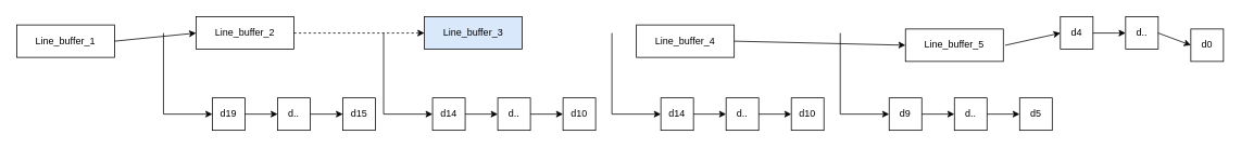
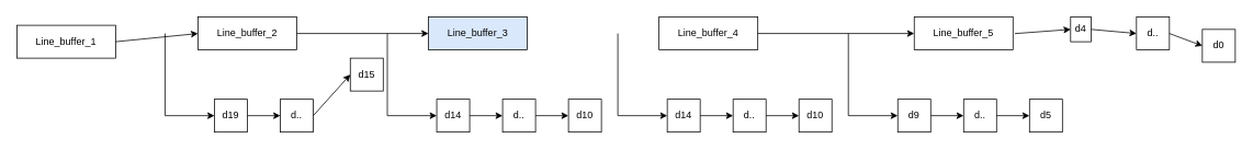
  <mxCell id="0" />
  <mxCell id="1" parent="0" />
  <mxCell id="2" value="Line_buffer_1" style="rounded=0;whiteSpace=wrap;html=1;" parent="1" vertex="1"><mxGeometry x="20" y="30" width="120" height="40" as="geometry" /></mxCell>
  <mxCell id="3" value="Line_buffer_2" style="rounded=0;whiteSpace=wrap;html=1;" parent="1" vertex="1"><mxGeometry x="240" y="20" width="120" height="40" as="geometry" /></mxCell>
  <mxCell id="4" value="" style="endArrow=classic;html=1;rounded=0;exitX=1;exitY=0.5;exitDx=0;exitDy=0;entryX=0;entryY=0.5;entryDx=0;entryDy=0;" parent="1" source="2" target="3" edge="1"><mxGeometry width="50" height="50" relative="1" as="geometry"><mxPoint x="150" y="110" as="sourcePoint" /><mxPoint x="200" y="60" as="targetPoint" /></mxGeometry></mxCell>
  <mxCell id="5" value="" style="endArrow=classic;html=1;rounded=0;" parent="1" edge="1"><mxGeometry width="50" height="50" relative="1" as="geometry"><mxPoint x="200" y="40" as="sourcePoint" /><mxPoint x="260" y="140" as="targetPoint" /><Array as="points"><mxPoint x="200" y="140" /></Array></mxGeometry></mxCell>
- <mxCell id="6" value="" style="endArrow=classic;html=1;rounded=0;exitX=1;exitY=0.5;exitDx=0;exitDy=0;entryX=0;entryY=0.5;entryDx=0;entryDy=0;dashed=1;" parent="1" source="3" edge="1" target="7"><mxGeometry width="50" height="50" relative="1" as="geometry"><mxPoint x="340" y="39.66" as="sourcePoint" /><mxPoint x="420" y="39.66" as="targetPoint" /></mxGeometry></mxCell>
+ <mxCell id="6" value="" style="endArrow=classic;html=1;rounded=0;exitX=1;exitY=0.5;exitDx=0;exitDy=0;entryX=0;entryY=0.5;entryDx=0;entryDy=0;" parent="1" source="3" edge="1" target="7"><mxGeometry width="50" height="50" relative="1" as="geometry"><mxPoint x="340" y="39.66" as="sourcePoint" /><mxPoint x="420" y="39.66" as="targetPoint" /></mxGeometry></mxCell>
  <mxCell id="7" value="Line_buffer_3" style="rounded=0;whiteSpace=wrap;html=1;fillColor=#dae8fc;" parent="1" vertex="1"><mxGeometry x="520" y="20" width="120" height="40" as="geometry" /></mxCell>
  <mxCell id="8" value="d19" style="rounded=0;whiteSpace=wrap;html=1;" parent="1" vertex="1"><mxGeometry x="260" y="120" width="40" height="40" as="geometry" /></mxCell>
  <mxCell id="9" value="" style="endArrow=classic;html=1;rounded=0;exitX=1;exitY=0.5;exitDx=0;exitDy=0;" parent="1" source="8" edge="1"><mxGeometry width="50" height="50" relative="1" as="geometry"><mxPoint x="320" y="140" as="sourcePoint" /><mxPoint x="340" y="140" as="targetPoint" /></mxGeometry></mxCell>
  <mxCell id="10" value="d.." style="rounded=0;whiteSpace=wrap;html=1;" parent="1" vertex="1"><mxGeometry x="340" y="120" width="40" height="40" as="geometry" /></mxCell>
- <mxCell id="11" value="d15" style="rounded=0;whiteSpace=wrap;html=1;" parent="1" vertex="1"><mxGeometry x="420" y="120" width="40" height="40" as="geometry" /></mxCell>
+ <mxCell id="11" value="d15" style="rounded=0;whiteSpace=wrap;html=1;" parent="1" vertex="1"><mxGeometry x="425" y="70" width="40" height="40" as="geometry" /></mxCell>
  <mxCell id="12" value="" style="endArrow=classic;html=1;rounded=0;exitX=1;exitY=0.5;exitDx=0;exitDy=0;entryX=0;entryY=0.5;entryDx=0;entryDy=0;" parent="1" source="10" target="11" edge="1"><mxGeometry width="50" height="50" relative="1" as="geometry"><mxPoint x="410" y="120" as="sourcePoint" /><mxPoint x="460" y="70" as="targetPoint" /></mxGeometry></mxCell>
- <mxCell id="13" value="Line_buffer_4" style="rounded=0;whiteSpace=wrap;html=1;" vertex="1" parent="1"><mxGeometry x="780" y="30" width="120" height="40" as="geometry" /></mxCell>
- <mxCell id="14" value="Line_buffer_5" style="rounded=0;whiteSpace=wrap;html=1;" vertex="1" parent="1"><mxGeometry x="1110" y="35" width="120" height="40" as="geometry" /></mxCell>
+ <mxCell id="13" value="Line_buffer_4" style="rounded=0;whiteSpace=wrap;html=1;" vertex="1" parent="1"><mxGeometry x="800" y="20" width="120" height="40" as="geometry" /></mxCell>
+ <mxCell id="14" value="Line_buffer_5" style="rounded=0;whiteSpace=wrap;html=1;" vertex="1" parent="1"><mxGeometry x="1110" y="20" width="120" height="40" as="geometry" /></mxCell>
  <mxCell id="15" value="" style="endArrow=classic;html=1;rounded=0;entryX=0;entryY=0.5;entryDx=0;entryDy=0;exitX=1;exitY=0.5;exitDx=0;exitDy=0;" edge="1" parent="1" source="13" target="14"><mxGeometry width="50" height="50" relative="1" as="geometry"><mxPoint x="700" y="140" as="sourcePoint" /><mxPoint x="750" y="90" as="targetPoint" /></mxGeometry></mxCell>
  <mxCell id="16" value="" style="endArrow=classic;html=1;rounded=0;" edge="1" parent="1"><mxGeometry width="50" height="50" relative="1" as="geometry"><mxPoint x="470" y="40" as="sourcePoint" /><mxPoint x="530" y="140" as="targetPoint" /><Array as="points"><mxPoint x="470" y="140" /></Array></mxGeometry></mxCell>
  <mxCell id="17" value="d14" style="rounded=0;whiteSpace=wrap;html=1;" vertex="1" parent="1"><mxGeometry x="530" y="120" width="40" height="40" as="geometry" /></mxCell>
  <mxCell id="18" value="" style="endArrow=classic;html=1;rounded=0;exitX=1;exitY=0.5;exitDx=0;exitDy=0;" edge="1" parent="1" source="17"><mxGeometry width="50" height="50" relative="1" as="geometry"><mxPoint x="590" y="140" as="sourcePoint" /><mxPoint x="610" y="140" as="targetPoint" /></mxGeometry></mxCell>
  <mxCell id="19" value="d.." style="rounded=0;whiteSpace=wrap;html=1;" vertex="1" parent="1"><mxGeometry x="610" y="120" width="40" height="40" as="geometry" /></mxCell>
  <mxCell id="20" value="d10" style="rounded=0;whiteSpace=wrap;html=1;" vertex="1" parent="1"><mxGeometry x="690" y="120" width="40" height="40" as="geometry" /></mxCell>
  <mxCell id="21" value="" style="endArrow=classic;html=1;rounded=0;exitX=1;exitY=0.5;exitDx=0;exitDy=0;entryX=0;entryY=0.5;entryDx=0;entryDy=0;" edge="1" parent="1" source="19" target="20"><mxGeometry width="50" height="50" relative="1" as="geometry"><mxPoint x="680" y="120" as="sourcePoint" /><mxPoint x="730" y="70" as="targetPoint" /></mxGeometry></mxCell>
  <mxCell id="22" value="" style="endArrow=classic;html=1;rounded=0;" edge="1" parent="1"><mxGeometry width="50" height="50" relative="1" as="geometry"><mxPoint x="750" y="40" as="sourcePoint" /><mxPoint x="810" y="140" as="targetPoint" /><Array as="points"><mxPoint x="750" y="140" /></Array></mxGeometry></mxCell>
  <mxCell id="23" value="d14" style="rounded=0;whiteSpace=wrap;html=1;" vertex="1" parent="1"><mxGeometry x="810" y="120" width="40" height="40" as="geometry" /></mxCell>
  <mxCell id="24" value="" style="endArrow=classic;html=1;rounded=0;exitX=1;exitY=0.5;exitDx=0;exitDy=0;" edge="1" parent="1" source="23"><mxGeometry width="50" height="50" relative="1" as="geometry"><mxPoint x="870" y="140" as="sourcePoint" /><mxPoint x="890" y="140" as="targetPoint" /></mxGeometry></mxCell>
  <mxCell id="25" value="d.." style="rounded=0;whiteSpace=wrap;html=1;" vertex="1" parent="1"><mxGeometry x="890" y="120" width="40" height="40" as="geometry" /></mxCell>
  <mxCell id="26" value="d10" style="rounded=0;whiteSpace=wrap;html=1;" vertex="1" parent="1"><mxGeometry x="970" y="120" width="40" height="40" as="geometry" /></mxCell>
  <mxCell id="27" value="" style="endArrow=classic;html=1;rounded=0;exitX=1;exitY=0.5;exitDx=0;exitDy=0;entryX=0;entryY=0.5;entryDx=0;entryDy=0;" edge="1" parent="1" source="25" target="26"><mxGeometry width="50" height="50" relative="1" as="geometry"><mxPoint x="960" y="120" as="sourcePoint" /><mxPoint x="1010" y="70" as="targetPoint" /></mxGeometry></mxCell>
  <mxCell id="28" value="" style="endArrow=classic;html=1;rounded=0;" edge="1" parent="1"><mxGeometry width="50" height="50" relative="1" as="geometry"><mxPoint x="1030" y="40" as="sourcePoint" /><mxPoint x="1090" y="140" as="targetPoint" /><Array as="points"><mxPoint x="1030" y="140" /></Array></mxGeometry></mxCell>
  <mxCell id="29" value="d9" style="rounded=0;whiteSpace=wrap;html=1;" vertex="1" parent="1"><mxGeometry x="1090" y="120" width="40" height="40" as="geometry" /></mxCell>
  <mxCell id="30" value="" style="endArrow=classic;html=1;rounded=0;exitX=1;exitY=0.5;exitDx=0;exitDy=0;" edge="1" parent="1" source="29"><mxGeometry width="50" height="50" relative="1" as="geometry"><mxPoint x="1150" y="140" as="sourcePoint" /><mxPoint x="1170" y="140" as="targetPoint" /></mxGeometry></mxCell>
  <mxCell id="31" value="d.." style="rounded=0;whiteSpace=wrap;html=1;" vertex="1" parent="1"><mxGeometry x="1170" y="120" width="40" height="40" as="geometry" /></mxCell>
  <mxCell id="32" value="d5" style="rounded=0;whiteSpace=wrap;html=1;" vertex="1" parent="1"><mxGeometry x="1250" y="120" width="40" height="40" as="geometry" /></mxCell>
  <mxCell id="33" value="" style="endArrow=classic;html=1;rounded=0;exitX=1;exitY=0.5;exitDx=0;exitDy=0;entryX=0;entryY=0.5;entryDx=0;entryDy=0;" edge="1" parent="1" source="31" target="32"><mxGeometry width="50" height="50" relative="1" as="geometry"><mxPoint x="1240" y="120" as="sourcePoint" /><mxPoint x="1290" y="70" as="targetPoint" /></mxGeometry></mxCell>
- <mxCell id="34" value="d4" style="rounded=0;whiteSpace=wrap;html=1;" vertex="1" parent="1"><mxGeometry x="1300" y="20" width="40" height="40" as="geometry" /></mxCell>
+ <mxCell id="34" value="d4" style="rounded=0;whiteSpace=wrap;html=1;" vertex="1" parent="1"><mxGeometry x="1300" y="20" width="25" height="30" as="geometry" /></mxCell>
  <mxCell id="35" value="" style="endArrow=classic;html=1;rounded=0;exitX=1;exitY=0.5;exitDx=0;exitDy=0;" edge="1" parent="1" source="34"><mxGeometry width="50" height="50" relative="1" as="geometry"><mxPoint x="1360" y="40" as="sourcePoint" /><mxPoint x="1380" y="40" as="targetPoint" /></mxGeometry></mxCell>
  <mxCell id="36" value="d.." style="rounded=0;whiteSpace=wrap;html=1;" vertex="1" parent="1"><mxGeometry x="1380" y="20" width="40" height="40" as="geometry" /></mxCell>
  <mxCell id="37" value="d0" style="rounded=0;whiteSpace=wrap;html=1;" vertex="1" parent="1"><mxGeometry x="1460" y="35" width="40" height="40" as="geometry" /></mxCell>
  <mxCell id="38" value="" style="endArrow=classic;html=1;rounded=0;exitX=1;exitY=0.5;exitDx=0;exitDy=0;entryX=0;entryY=0.5;entryDx=0;entryDy=0;" edge="1" parent="1" source="36" target="37"><mxGeometry width="50" height="50" relative="1" as="geometry"><mxPoint x="1450" y="20" as="sourcePoint" /><mxPoint x="1500" y="-30" as="targetPoint" /></mxGeometry></mxCell>
  <mxCell id="39" value="" style="endArrow=classic;html=1;rounded=0;entryX=0;entryY=0.5;entryDx=0;entryDy=0;exitX=1.019;exitY=0.503;exitDx=0;exitDy=0;exitPerimeter=0;" edge="1" parent="1" source="14" target="34"><mxGeometry width="50" height="50" relative="1" as="geometry"><mxPoint x="1300" y="59" as="sourcePoint" /><mxPoint x="1490" y="59" as="targetPoint" /></mxGeometry></mxCell>
